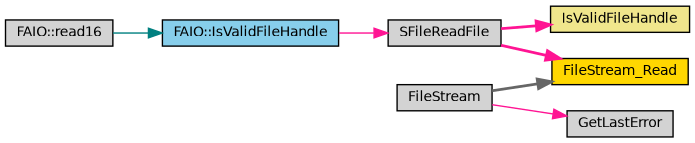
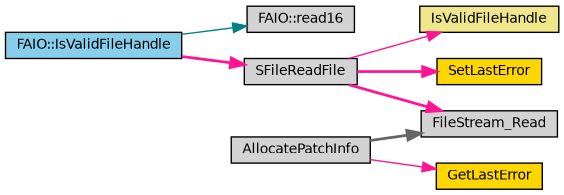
  digraph {
    rankdir=LR
    node [color=black fillcolor=lightgrey fontname=Helvetica fontsize=10 shape=record style=filled]
    edge [color=deeppink fontname=Helvetica fontsize=10 labelfontname=Helvetica labelfontsize=10 style=bold]
    n1 [fontcolor=black height=0.2 label="FAIO::read16" width=0.4]
    n2 [fillcolor=skyblue height=0.2 label="FAIO::IsValidFileHandle" width=0.4]
    n3 [height=0.2 label=SFileReadFile width=0.4]
    n4 [fillcolor=khaki height=0.2 label=IsValidFileHandle width=0.4]
-   n6 [fillcolor=gold height=0.2 label=FileStream_Read width=0.4]
-   n7 [height=0.2 label=FileStream width=0.4]
-   n8 [height=0.2 label=GetLastError width=0.4]
-   n1 -> n2 [color=teal style=solid]
-   n2 -> n3 [style=solid]
-   n3 -> n4
+   n5 [fillcolor=gold height=0.2 label=SetLastError width=0.4]
+   n6 [height=0.2 label=FileStream_Read width=0.4]
+   n7 [height=0.2 label=AllocatePatchInfo width=0.4]
+   n8 [fillcolor=gold height=0.2 label=GetLastError width=0.4]
+   n2 -> n1 [color=teal style=solid]
+   n2 -> n3
+   n3 -> n4 [style=solid]
+   n3 -> n5
    n3 -> n6
    n7 -> n6 [color=gray40]
    n7 -> n8 [style=solid]
  }
